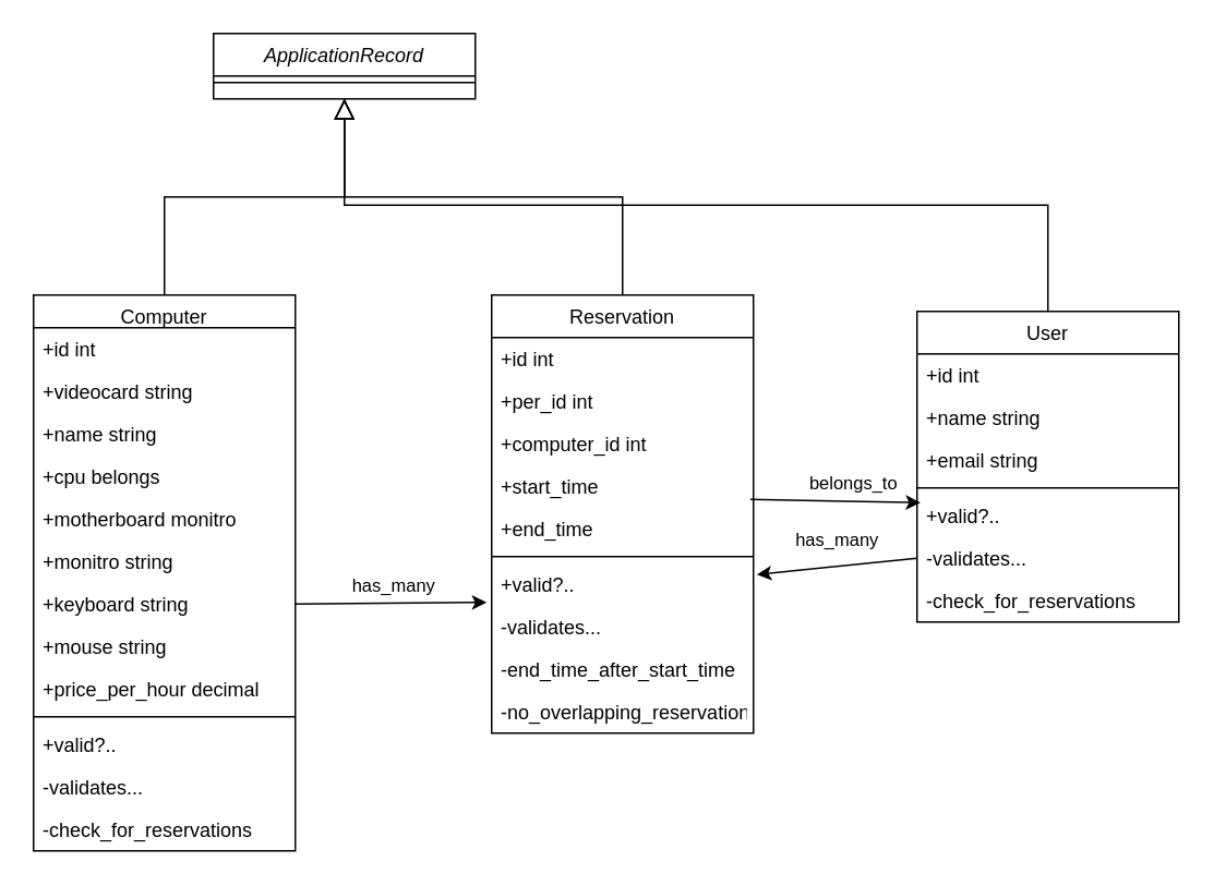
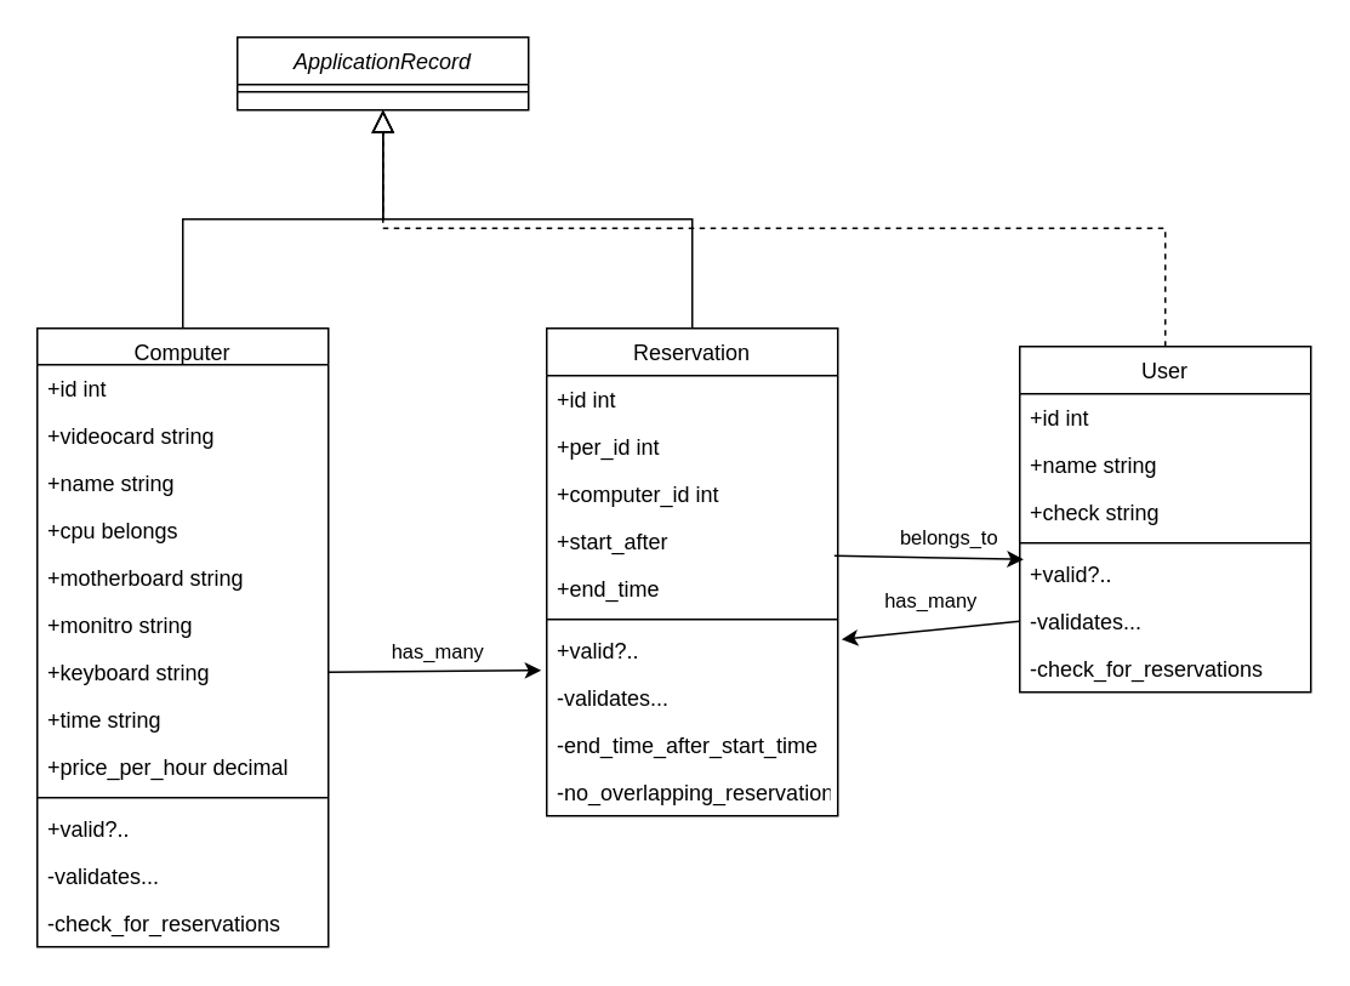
  <mxCell id="0" />
  <mxCell id="1" parent="0" />
  <mxCell id="2" value="ApplicationRecord" style="swimlane;fontStyle=2;align=center;verticalAlign=top;childLayout=stackLayout;horizontal=1;startSize=26;horizontalStack=0;resizeParent=1;resizeLast=0;collapsible=1;marginBottom=0;rounded=0;shadow=0;strokeWidth=1;" parent="1" vertex="1"><mxGeometry x="130" y="20" width="160" height="40" as="geometry"><mxRectangle x="230" y="140" width="160" height="26" as="alternateBounds" /></mxGeometry></mxCell>
  <mxCell id="3" value="" style="line;html=1;strokeWidth=1;align=left;verticalAlign=middle;spacingTop=-1;spacingLeft=3;spacingRight=3;rotatable=0;labelPosition=right;points=[];portConstraint=eastwest;" parent="2" vertex="1"><mxGeometry y="26" width="160" height="8" as="geometry" /></mxCell>
  <mxCell id="4" value="" style="endArrow=block;endSize=10;endFill=0;shadow=0;strokeWidth=1;rounded=0;curved=0;edgeStyle=elbowEdgeStyle;elbow=vertical;" parent="1" target="2" edge="1"><mxGeometry width="160" relative="1" as="geometry"><mxPoint x="100" y="180" as="sourcePoint" /><mxPoint x="110" y="173" as="targetPoint" /></mxGeometry></mxCell>
  <mxCell id="5" value="User" style="swimlane;fontStyle=0;align=center;verticalAlign=top;childLayout=stackLayout;horizontal=1;startSize=26;horizontalStack=0;resizeParent=1;resizeLast=0;collapsible=1;marginBottom=0;rounded=0;shadow=0;strokeWidth=1;" parent="1" vertex="1"><mxGeometry x="560" y="190" width="160" height="190" as="geometry"><mxRectangle x="340" y="380" width="170" height="26" as="alternateBounds" /></mxGeometry></mxCell>
  <mxCell id="6" value="+id int" style="text;align=left;verticalAlign=top;spacingLeft=4;spacingRight=4;overflow=hidden;rotatable=0;points=[[0,0.5],[1,0.5]];portConstraint=eastwest;" parent="5" vertex="1"><mxGeometry y="26" width="160" height="26" as="geometry" /></mxCell>
  <mxCell id="7" value="+name string" style="text;align=left;verticalAlign=top;spacingLeft=4;spacingRight=4;overflow=hidden;rotatable=0;points=[[0,0.5],[1,0.5]];portConstraint=eastwest;" vertex="1" parent="5"><mxGeometry y="52" width="160" height="26" as="geometry" /></mxCell>
- <mxCell id="8" value="+email string" style="text;align=left;verticalAlign=top;spacingLeft=4;spacingRight=4;overflow=hidden;rotatable=0;points=[[0,0.5],[1,0.5]];portConstraint=eastwest;" vertex="1" parent="5"><mxGeometry y="78" width="160" height="26" as="geometry" /></mxCell>
+ <mxCell id="8" value="+check string" style="text;align=left;verticalAlign=top;spacingLeft=4;spacingRight=4;overflow=hidden;rotatable=0;points=[[0,0.5],[1,0.5]];portConstraint=eastwest;" vertex="1" parent="5"><mxGeometry y="78" width="160" height="26" as="geometry" /></mxCell>
  <mxCell id="9" value="" style="line;html=1;strokeWidth=1;align=left;verticalAlign=middle;spacingTop=-1;spacingLeft=3;spacingRight=3;rotatable=0;labelPosition=right;points=[];portConstraint=eastwest;" parent="5" vertex="1"><mxGeometry y="104" width="160" height="8" as="geometry" /></mxCell>
  <mxCell id="10" value="+valid?.." style="text;align=left;verticalAlign=top;spacingLeft=4;spacingRight=4;overflow=hidden;rotatable=0;points=[[0,0.5],[1,0.5]];portConstraint=eastwest;" vertex="1" parent="5"><mxGeometry y="112" width="160" height="26" as="geometry" /></mxCell>
  <mxCell id="11" value="-validates..." style="text;align=left;verticalAlign=top;spacingLeft=4;spacingRight=4;overflow=hidden;rotatable=0;points=[[0,0.5],[1,0.5]];portConstraint=eastwest;" vertex="1" parent="5"><mxGeometry y="138" width="160" height="26" as="geometry" /></mxCell>
  <mxCell id="12" value="-check_for_reservations" style="text;align=left;verticalAlign=top;spacingLeft=4;spacingRight=4;overflow=hidden;rotatable=0;points=[[0,0.5],[1,0.5]];portConstraint=eastwest;" vertex="1" parent="5"><mxGeometry y="164" width="160" height="26" as="geometry" /></mxCell>
- <mxCell id="13" value="" style="endArrow=block;endSize=10;endFill=0;shadow=0;strokeWidth=1;rounded=0;curved=0;edgeStyle=elbowEdgeStyle;elbow=vertical;" parent="1" source="5" target="2" edge="1"><mxGeometry width="160" relative="1" as="geometry"><mxPoint x="120" y="343" as="sourcePoint" /><mxPoint x="220" y="241" as="targetPoint" /></mxGeometry></mxCell>
+ <mxCell id="13" value="" style="endArrow=block;endSize=10;endFill=0;shadow=0;strokeWidth=1;rounded=0;curved=0;edgeStyle=elbowEdgeStyle;elbow=vertical;dashed=1;" parent="1" source="5" target="2" edge="1"><mxGeometry width="160" relative="1" as="geometry"><mxPoint x="120" y="343" as="sourcePoint" /><mxPoint x="220" y="241" as="targetPoint" /></mxGeometry></mxCell>
  <mxCell id="14" value="Computer" style="swimlane;fontStyle=0;align=center;verticalAlign=top;childLayout=stackLayout;horizontal=1;startSize=20;horizontalStack=0;resizeParent=1;resizeLast=0;collapsible=1;marginBottom=0;rounded=0;shadow=0;strokeWidth=1;" vertex="1" parent="1"><mxGeometry x="20" y="180" width="160" height="340" as="geometry"><mxRectangle x="130" y="380" width="160" height="26" as="alternateBounds" /></mxGeometry></mxCell>
  <mxCell id="15" value="+id int" style="text;align=left;verticalAlign=top;spacingLeft=4;spacingRight=4;overflow=hidden;rotatable=0;points=[[0,0.5],[1,0.5]];portConstraint=eastwest;" vertex="1" parent="14"><mxGeometry y="20" width="160" height="26" as="geometry" /></mxCell>
  <mxCell id="16" value="+videocard string" style="text;align=left;verticalAlign=top;spacingLeft=4;spacingRight=4;overflow=hidden;rotatable=0;points=[[0,0.5],[1,0.5]];portConstraint=eastwest;" vertex="1" parent="14"><mxGeometry y="46" width="160" height="26" as="geometry" /></mxCell>
  <mxCell id="17" value="+name string" style="text;align=left;verticalAlign=top;spacingLeft=4;spacingRight=4;overflow=hidden;rotatable=0;points=[[0,0.5],[1,0.5]];portConstraint=eastwest;" vertex="1" parent="14"><mxGeometry y="72" width="160" height="26" as="geometry" /></mxCell>
  <mxCell id="18" value="+cpu belongs" style="text;align=left;verticalAlign=top;spacingLeft=4;spacingRight=4;overflow=hidden;rotatable=0;points=[[0,0.5],[1,0.5]];portConstraint=eastwest;" vertex="1" parent="14"><mxGeometry y="98" width="160" height="26" as="geometry" /></mxCell>
- <mxCell id="19" value="+motherboard monitro" style="text;align=left;verticalAlign=top;spacingLeft=4;spacingRight=4;overflow=hidden;rotatable=0;points=[[0,0.5],[1,0.5]];portConstraint=eastwest;" vertex="1" parent="14"><mxGeometry y="124" width="160" height="26" as="geometry" /></mxCell>
+ <mxCell id="19" value="+motherboard string" style="text;align=left;verticalAlign=top;spacingLeft=4;spacingRight=4;overflow=hidden;rotatable=0;points=[[0,0.5],[1,0.5]];portConstraint=eastwest;" vertex="1" parent="14"><mxGeometry y="124" width="160" height="26" as="geometry" /></mxCell>
  <mxCell id="20" value="+monitro string" style="text;align=left;verticalAlign=top;spacingLeft=4;spacingRight=4;overflow=hidden;rotatable=0;points=[[0,0.5],[1,0.5]];portConstraint=eastwest;" vertex="1" parent="14"><mxGeometry y="150" width="160" height="26" as="geometry" /></mxCell>
  <mxCell id="21" value="+keyboard string" style="text;align=left;verticalAlign=top;spacingLeft=4;spacingRight=4;overflow=hidden;rotatable=0;points=[[0,0.5],[1,0.5]];portConstraint=eastwest;" vertex="1" parent="14"><mxGeometry y="176" width="160" height="26" as="geometry" /></mxCell>
- <mxCell id="22" value="+mouse string" style="text;align=left;verticalAlign=top;spacingLeft=4;spacingRight=4;overflow=hidden;rotatable=0;points=[[0,0.5],[1,0.5]];portConstraint=eastwest;" vertex="1" parent="14"><mxGeometry y="202" width="160" height="26" as="geometry" /></mxCell>
+ <mxCell id="22" value="+time string" style="text;align=left;verticalAlign=top;spacingLeft=4;spacingRight=4;overflow=hidden;rotatable=0;points=[[0,0.5],[1,0.5]];portConstraint=eastwest;" vertex="1" parent="14"><mxGeometry y="202" width="160" height="26" as="geometry" /></mxCell>
  <mxCell id="23" value="+price_per_hour decimal" style="text;align=left;verticalAlign=top;spacingLeft=4;spacingRight=4;overflow=hidden;rotatable=0;points=[[0,0.5],[1,0.5]];portConstraint=eastwest;" vertex="1" parent="14"><mxGeometry y="228" width="160" height="26" as="geometry" /></mxCell>
  <mxCell id="24" value="" style="line;html=1;strokeWidth=1;align=left;verticalAlign=middle;spacingTop=-1;spacingLeft=3;spacingRight=3;rotatable=0;labelPosition=right;points=[];portConstraint=eastwest;" vertex="1" parent="14"><mxGeometry y="254" width="160" height="8" as="geometry" /></mxCell>
  <mxCell id="25" value="+valid?.." style="text;align=left;verticalAlign=top;spacingLeft=4;spacingRight=4;overflow=hidden;rotatable=0;points=[[0,0.5],[1,0.5]];portConstraint=eastwest;" vertex="1" parent="14"><mxGeometry y="262" width="160" height="26" as="geometry" /></mxCell>
  <mxCell id="26" value="-validates..." style="text;align=left;verticalAlign=top;spacingLeft=4;spacingRight=4;overflow=hidden;rotatable=0;points=[[0,0.5],[1,0.5]];portConstraint=eastwest;" vertex="1" parent="14"><mxGeometry y="288" width="160" height="26" as="geometry" /></mxCell>
  <mxCell id="27" value="-check_for_reservations" style="text;align=left;verticalAlign=top;spacingLeft=4;spacingRight=4;overflow=hidden;rotatable=0;points=[[0,0.5],[1,0.5]];portConstraint=eastwest;" vertex="1" parent="14"><mxGeometry y="314" width="160" height="26" as="geometry" /></mxCell>
  <mxCell id="28" value="Reservation" style="swimlane;fontStyle=0;align=center;verticalAlign=top;childLayout=stackLayout;horizontal=1;startSize=26;horizontalStack=0;resizeParent=1;resizeLast=0;collapsible=1;marginBottom=0;rounded=0;shadow=0;strokeWidth=1;" vertex="1" parent="1"><mxGeometry x="300" y="180" width="160" height="268" as="geometry"><mxRectangle x="340" y="380" width="170" height="26" as="alternateBounds" /></mxGeometry></mxCell>
  <mxCell id="29" value="+id int" style="text;align=left;verticalAlign=top;spacingLeft=4;spacingRight=4;overflow=hidden;rotatable=0;points=[[0,0.5],[1,0.5]];portConstraint=eastwest;" vertex="1" parent="28"><mxGeometry y="26" width="160" height="26" as="geometry" /></mxCell>
  <mxCell id="30" value="+per_id int" style="text;align=left;verticalAlign=top;spacingLeft=4;spacingRight=4;overflow=hidden;rotatable=0;points=[[0,0.5],[1,0.5]];portConstraint=eastwest;" vertex="1" parent="28"><mxGeometry y="52" width="160" height="26" as="geometry" /></mxCell>
  <mxCell id="31" value="+computer_id int" style="text;align=left;verticalAlign=top;spacingLeft=4;spacingRight=4;overflow=hidden;rotatable=0;points=[[0,0.5],[1,0.5]];portConstraint=eastwest;" vertex="1" parent="28"><mxGeometry y="78" width="160" height="26" as="geometry" /></mxCell>
- <mxCell id="32" value="+start_time" style="text;align=left;verticalAlign=top;spacingLeft=4;spacingRight=4;overflow=hidden;rotatable=0;points=[[0,0.5],[1,0.5]];portConstraint=eastwest;" vertex="1" parent="28"><mxGeometry y="104" width="160" height="26" as="geometry" /></mxCell>
+ <mxCell id="32" value="+start_after" style="text;align=left;verticalAlign=top;spacingLeft=4;spacingRight=4;overflow=hidden;rotatable=0;points=[[0,0.5],[1,0.5]];portConstraint=eastwest;" vertex="1" parent="28"><mxGeometry y="104" width="160" height="26" as="geometry" /></mxCell>
  <mxCell id="33" value="+end_time" style="text;align=left;verticalAlign=top;spacingLeft=4;spacingRight=4;overflow=hidden;rotatable=0;points=[[0,0.5],[1,0.5]];portConstraint=eastwest;" vertex="1" parent="28"><mxGeometry y="130" width="160" height="26" as="geometry" /></mxCell>
  <mxCell id="34" value="" style="line;html=1;strokeWidth=1;align=left;verticalAlign=middle;spacingTop=-1;spacingLeft=3;spacingRight=3;rotatable=0;labelPosition=right;points=[];portConstraint=eastwest;" vertex="1" parent="28"><mxGeometry y="156" width="160" height="8" as="geometry" /></mxCell>
  <mxCell id="35" value="+valid?.." style="text;align=left;verticalAlign=top;spacingLeft=4;spacingRight=4;overflow=hidden;rotatable=0;points=[[0,0.5],[1,0.5]];portConstraint=eastwest;" vertex="1" parent="28"><mxGeometry y="164" width="160" height="26" as="geometry" /></mxCell>
  <mxCell id="36" value="-validates..." style="text;align=left;verticalAlign=top;spacingLeft=4;spacingRight=4;overflow=hidden;rotatable=0;points=[[0,0.5],[1,0.5]];portConstraint=eastwest;" vertex="1" parent="28"><mxGeometry y="190" width="160" height="26" as="geometry" /></mxCell>
  <mxCell id="37" value="-end_time_after_start_time" style="text;align=left;verticalAlign=top;spacingLeft=4;spacingRight=4;overflow=hidden;rotatable=0;points=[[0,0.5],[1,0.5]];portConstraint=eastwest;" vertex="1" parent="28"><mxGeometry y="216" width="160" height="26" as="geometry" /></mxCell>
  <mxCell id="38" value="-no_overlapping_reservations" style="text;align=left;verticalAlign=top;spacingLeft=4;spacingRight=4;overflow=hidden;rotatable=0;points=[[0,0.5],[1,0.5]];portConstraint=eastwest;" vertex="1" parent="28"><mxGeometry y="242" width="160" height="26" as="geometry" /></mxCell>
  <mxCell id="39" value="" style="endArrow=block;endSize=10;endFill=0;shadow=0;strokeWidth=1;rounded=0;curved=0;edgeStyle=elbowEdgeStyle;elbow=vertical;exitX=0.5;exitY=0;exitDx=0;exitDy=0;" edge="1" parent="1" source="28"><mxGeometry width="160" relative="1" as="geometry"><mxPoint x="320" y="180" as="sourcePoint" /><mxPoint x="210" y="60" as="targetPoint" /></mxGeometry></mxCell>
  <mxCell id="40" value="" style="endArrow=classic;html=1;rounded=0;exitX=0.988;exitY=0.808;exitDx=0;exitDy=0;entryX=0.013;entryY=0.192;entryDx=0;entryDy=0;entryPerimeter=0;exitPerimeter=0;" edge="1" parent="1" source="32" target="10"><mxGeometry width="50" height="50" relative="1" as="geometry"><mxPoint x="310" y="333" as="sourcePoint" /><mxPoint x="189" y="338" as="targetPoint" /></mxGeometry></mxCell>
  <mxCell id="41" value="belongs_to" style="edgeLabel;html=1;align=center;verticalAlign=middle;resizable=0;points=[];" vertex="1" connectable="0" parent="40"><mxGeometry x="0.505" relative="1" as="geometry"><mxPoint x="-16" y="-12" as="offset" /></mxGeometry></mxCell>
  <mxCell id="42" value="" style="endArrow=classic;html=1;rounded=0;exitX=1;exitY=0.5;exitDx=0;exitDy=0;entryX=-0.019;entryY=-0.077;entryDx=0;entryDy=0;entryPerimeter=0;" edge="1" parent="1" source="21" target="36"><mxGeometry width="50" height="50" relative="1" as="geometry"><mxPoint x="310" y="390" as="sourcePoint" /><mxPoint x="189" y="395" as="targetPoint" /></mxGeometry></mxCell>
  <mxCell id="43" value="has_many" style="edgeLabel;html=1;align=center;verticalAlign=middle;resizable=0;points=[];" vertex="1" connectable="0" parent="42"><mxGeometry x="0.505" relative="1" as="geometry"><mxPoint x="-28" y="-11" as="offset" /></mxGeometry></mxCell>
  <mxCell id="44" value="" style="endArrow=classic;html=1;rounded=0;exitX=0;exitY=0.5;exitDx=0;exitDy=0;entryX=1.013;entryY=0.269;entryDx=0;entryDy=0;entryPerimeter=0;" edge="1" parent="1" source="11" target="35"><mxGeometry width="50" height="50" relative="1" as="geometry"><mxPoint x="190" y="379" as="sourcePoint" /><mxPoint x="307" y="378" as="targetPoint" /></mxGeometry></mxCell>
  <mxCell id="45" value="has_many" style="edgeLabel;html=1;align=center;verticalAlign=middle;resizable=0;points=[];" vertex="1" connectable="0" parent="44"><mxGeometry x="0.505" relative="1" as="geometry"><mxPoint x="24" y="-19" as="offset" /></mxGeometry></mxCell>
